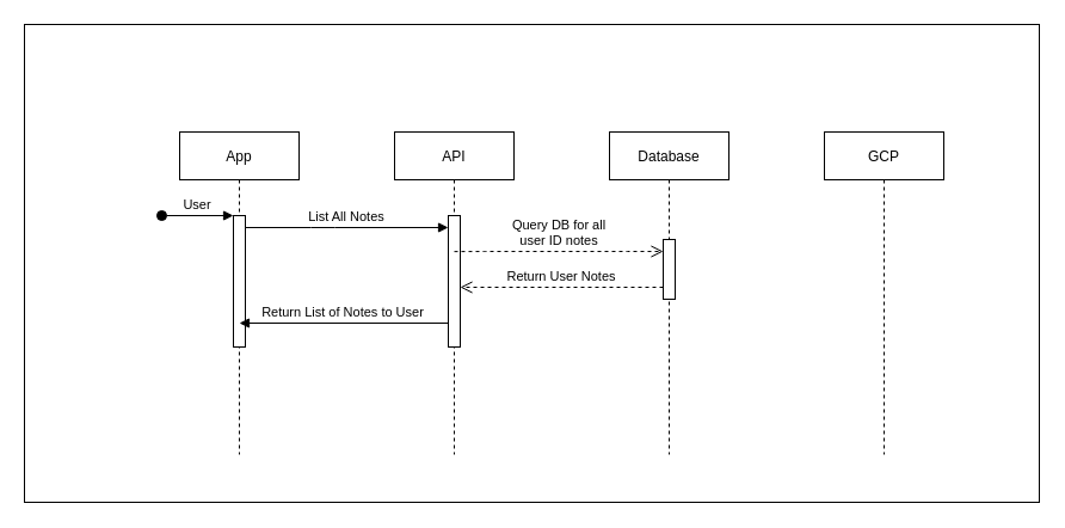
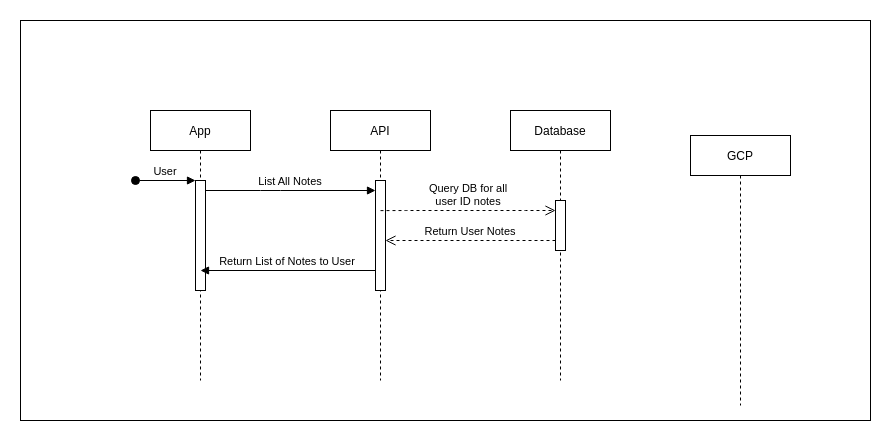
  <mxCell id="0" />
  <mxCell id="1" parent="0" />
  <mxCell id="2" value="" style="rounded=0;whiteSpace=wrap;html=1;" vertex="1" parent="1"><mxGeometry width="850" height="400" as="geometry" x="20" y="20" /></mxCell>
  <mxCell id="3" value="App" style="shape=umlLifeline;perimeter=lifelinePerimeter;container=1;collapsible=0;recursiveResize=0;rounded=0;shadow=0;strokeWidth=1;" vertex="1" parent="1"><mxGeometry x="150" y="110" width="100" height="270" as="geometry" /></mxCell>
  <mxCell id="4" value="" style="points=[];perimeter=orthogonalPerimeter;rounded=0;shadow=0;strokeWidth=1;" vertex="1" parent="3"><mxGeometry x="45" y="70" width="10" height="110" as="geometry" /></mxCell>
  <mxCell id="5" value="User" style="verticalAlign=bottom;startArrow=oval;endArrow=block;startSize=8;shadow=0;strokeWidth=1;" edge="1" parent="3" target="4"><mxGeometry relative="1" as="geometry"><mxPoint x="-15" y="70" as="sourcePoint" /></mxGeometry></mxCell>
  <mxCell id="6" value="API" style="shape=umlLifeline;perimeter=lifelinePerimeter;container=1;collapsible=0;recursiveResize=0;rounded=0;shadow=0;strokeWidth=1;" vertex="1" parent="1"><mxGeometry x="330" y="110" width="100" height="270" as="geometry" /></mxCell>
  <mxCell id="7" value="" style="points=[];perimeter=orthogonalPerimeter;rounded=0;shadow=0;strokeWidth=1;" vertex="1" parent="6"><mxGeometry x="45" y="70" width="10" height="110" as="geometry" /></mxCell>
  <mxCell id="8" value="List All Notes" style="verticalAlign=bottom;endArrow=block;entryX=0;entryY=0;shadow=0;strokeWidth=1;" edge="1" parent="6"><mxGeometry relative="1" as="geometry"><mxPoint x="-125" y="80" as="sourcePoint" /><mxPoint x="45" y="80.0" as="targetPoint" /><Array as="points"><mxPoint x="-60" y="80" /></Array></mxGeometry></mxCell>
  <mxCell id="9" value="Database" style="shape=umlLifeline;perimeter=lifelinePerimeter;container=1;collapsible=0;recursiveResize=0;rounded=0;shadow=0;strokeWidth=1;" vertex="1" parent="1"><mxGeometry x="510" y="110" width="100" height="270" as="geometry" /></mxCell>
  <mxCell id="10" value="" style="points=[];perimeter=orthogonalPerimeter;rounded=0;shadow=0;strokeWidth=1;" vertex="1" parent="9"><mxGeometry x="45" y="90" width="10" height="50" as="geometry" /></mxCell>
- <mxCell id="11" value="GCP" style="shape=umlLifeline;perimeter=lifelinePerimeter;container=1;collapsible=0;recursiveResize=0;rounded=0;shadow=0;strokeWidth=1;" vertex="1" parent="1"><mxGeometry x="690" y="110" width="100" height="270" as="geometry" /></mxCell>
+ <mxCell id="11" value="GCP" style="shape=umlLifeline;perimeter=lifelinePerimeter;container=1;collapsible=0;recursiveResize=0;rounded=0;shadow=0;strokeWidth=1;" vertex="1" parent="1"><mxGeometry x="690" y="135" width="100" height="270" as="geometry" /></mxCell>
  <mxCell id="12" value="Return User Notes" style="verticalAlign=bottom;endArrow=open;dashed=1;endSize=8;exitX=0;exitY=0.95;shadow=0;strokeWidth=1;" edge="1" parent="1"><mxGeometry relative="1" as="geometry"><mxPoint x="385" y="240" as="targetPoint" /><mxPoint x="555" y="240" as="sourcePoint" /></mxGeometry></mxCell>
  <mxCell id="13" value="Return List of Notes to User" style="verticalAlign=bottom;endArrow=block;shadow=0;strokeWidth=1;" edge="1" parent="1"><mxGeometry relative="1" as="geometry"><mxPoint x="375" y="270" as="sourcePoint" /><mxPoint x="200" y="270" as="targetPoint" /></mxGeometry></mxCell>
  <mxCell id="14" value="Query DB for all &#10;user ID notes" style="verticalAlign=bottom;endArrow=open;dashed=1;endSize=8;exitX=1;exitY=0.167;shadow=0;strokeWidth=1;exitDx=0;exitDy=0;exitPerimeter=0;" edge="1" parent="1"><mxGeometry relative="1" as="geometry"><mxPoint x="555" y="210" as="targetPoint" /><mxPoint x="380" y="210.12" as="sourcePoint" /><Array as="points"><mxPoint x="415" y="210" /><mxPoint x="515" y="210" /></Array></mxGeometry></mxCell>
